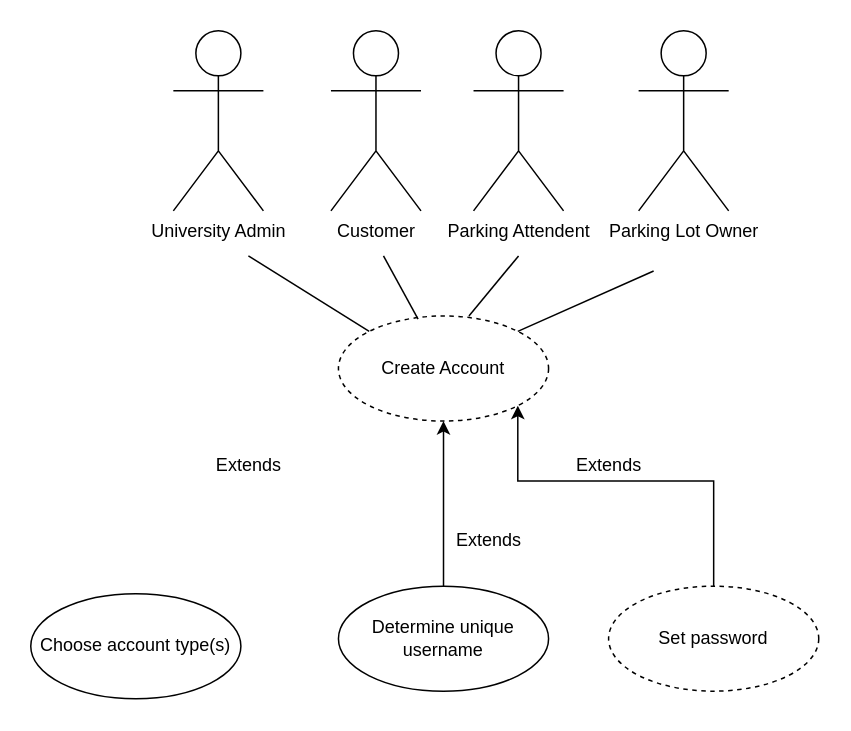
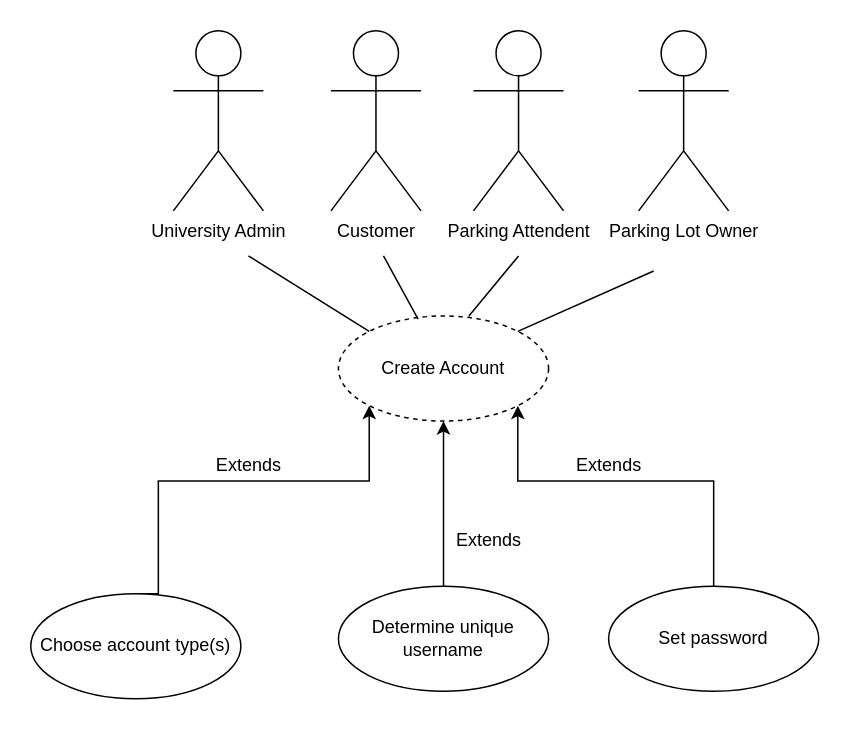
  <mxCell id="0" />
  <mxCell id="1" parent="0" />
  <mxCell id="2" value="Customer" style="shape=umlActor;verticalLabelPosition=bottom;verticalAlign=top;html=1;" vertex="1" parent="1"><mxGeometry x="220" y="20" width="60" height="120" as="geometry" /></mxCell>
  <mxCell id="3" value="Create Account" style="ellipse;whiteSpace=wrap;html=1;dashed=1;" vertex="1" parent="1"><mxGeometry x="225" y="210" width="140" height="70" as="geometry" /></mxCell>
+ <mxCell id="4" style="edgeStyle=orthogonalEdgeStyle;rounded=0;orthogonalLoop=1;jettySize=auto;html=1;exitX=0.5;exitY=0;exitDx=0;exitDy=0;entryX=0;entryY=1;entryDx=0;entryDy=0;" edge="1" parent="1" source="5" target="3"><mxGeometry relative="1" as="geometry"><Array as="points"><mxPoint x="105" y="320" /><mxPoint x="246" y="320" /></Array></mxGeometry></mxCell>
  <mxCell id="5" value="Choose account type(s)" style="ellipse;whiteSpace=wrap;html=1;" vertex="1" parent="1"><mxGeometry x="20" y="395" width="140" height="70" as="geometry" /></mxCell>
  <mxCell id="6" style="edgeStyle=orthogonalEdgeStyle;rounded=0;orthogonalLoop=1;jettySize=auto;html=1;exitX=0.5;exitY=0;exitDx=0;exitDy=0;entryX=0.5;entryY=1;entryDx=0;entryDy=0;" edge="1" parent="1" source="7" target="3"><mxGeometry relative="1" as="geometry" /></mxCell>
  <mxCell id="7" value="Determine unique username" style="ellipse;whiteSpace=wrap;html=1;" vertex="1" parent="1"><mxGeometry x="225" y="390" width="140" height="70" as="geometry" /></mxCell>
  <mxCell id="8" style="edgeStyle=orthogonalEdgeStyle;rounded=0;orthogonalLoop=1;jettySize=auto;html=1;exitX=0.5;exitY=0;exitDx=0;exitDy=0;entryX=1;entryY=1;entryDx=0;entryDy=0;" edge="1" parent="1" source="9" target="3"><mxGeometry relative="1" as="geometry"><Array as="points"><mxPoint x="475" y="320" /><mxPoint x="345" y="320" /></Array></mxGeometry></mxCell>
- <mxCell id="9" value="Set password" style="ellipse;whiteSpace=wrap;html=1;dashed=1;" vertex="1" parent="1"><mxGeometry x="405" y="390" width="140" height="70" as="geometry" /></mxCell>
+ <mxCell id="9" value="Set password" style="ellipse;whiteSpace=wrap;html=1;" vertex="1" parent="1"><mxGeometry x="405" y="390" width="140" height="70" as="geometry" /></mxCell>
  <mxCell id="10" value="Extends" style="text;html=1;align=center;verticalAlign=middle;resizable=0;points=[];autosize=1;" vertex="1" parent="1"><mxGeometry x="135" y="300" width="60" height="20" as="geometry" /></mxCell>
  <mxCell id="11" value="Extends" style="text;html=1;align=center;verticalAlign=middle;resizable=0;points=[];autosize=1;" vertex="1" parent="1"><mxGeometry x="295" y="350" width="60" height="20" as="geometry" /></mxCell>
  <mxCell id="12" value="Extends" style="text;html=1;align=center;verticalAlign=middle;resizable=0;points=[];autosize=1;" vertex="1" parent="1"><mxGeometry x="375" y="300" width="60" height="20" as="geometry" /></mxCell>
  <mxCell id="13" value="University Admin" style="shape=umlActor;verticalLabelPosition=bottom;verticalAlign=top;html=1;" vertex="1" parent="1"><mxGeometry x="115" y="20" width="60" height="120" as="geometry" /></mxCell>
  <mxCell id="14" value="Parking Attendent" style="shape=umlActor;verticalLabelPosition=bottom;verticalAlign=top;html=1;" vertex="1" parent="1"><mxGeometry x="315" y="20" width="60" height="120" as="geometry" /></mxCell>
  <mxCell id="15" value="Parking Lot Owner" style="shape=umlActor;verticalLabelPosition=bottom;verticalAlign=top;html=1;" vertex="1" parent="1"><mxGeometry x="425" y="20" width="60" height="120" as="geometry" /></mxCell>
  <mxCell id="16" value="" style="endArrow=none;html=1;exitX=0;exitY=0;exitDx=0;exitDy=0;" edge="1" parent="1" source="3"><mxGeometry width="50" height="50" relative="1" as="geometry"><mxPoint x="255" y="240" as="sourcePoint" /><mxPoint x="165" y="170" as="targetPoint" /></mxGeometry></mxCell>
  <mxCell id="17" value="" style="endArrow=none;html=1;exitX=0.379;exitY=0.029;exitDx=0;exitDy=0;exitPerimeter=0;" edge="1" parent="1" source="3"><mxGeometry width="50" height="50" relative="1" as="geometry"><mxPoint x="295" y="210" as="sourcePoint" /><mxPoint x="255" y="170" as="targetPoint" /></mxGeometry></mxCell>
  <mxCell id="18" value="" style="endArrow=none;html=1;exitX=0.621;exitY=0;exitDx=0;exitDy=0;exitPerimeter=0;" edge="1" parent="1" source="3"><mxGeometry width="50" height="50" relative="1" as="geometry"><mxPoint x="295" y="210" as="sourcePoint" /><mxPoint x="345" y="170" as="targetPoint" /></mxGeometry></mxCell>
  <mxCell id="19" value="" style="endArrow=none;html=1;exitX=1;exitY=0;exitDx=0;exitDy=0;" edge="1" parent="1" source="3"><mxGeometry width="50" height="50" relative="1" as="geometry"><mxPoint x="295" y="210" as="sourcePoint" /><mxPoint x="435" y="180" as="targetPoint" /></mxGeometry></mxCell>
